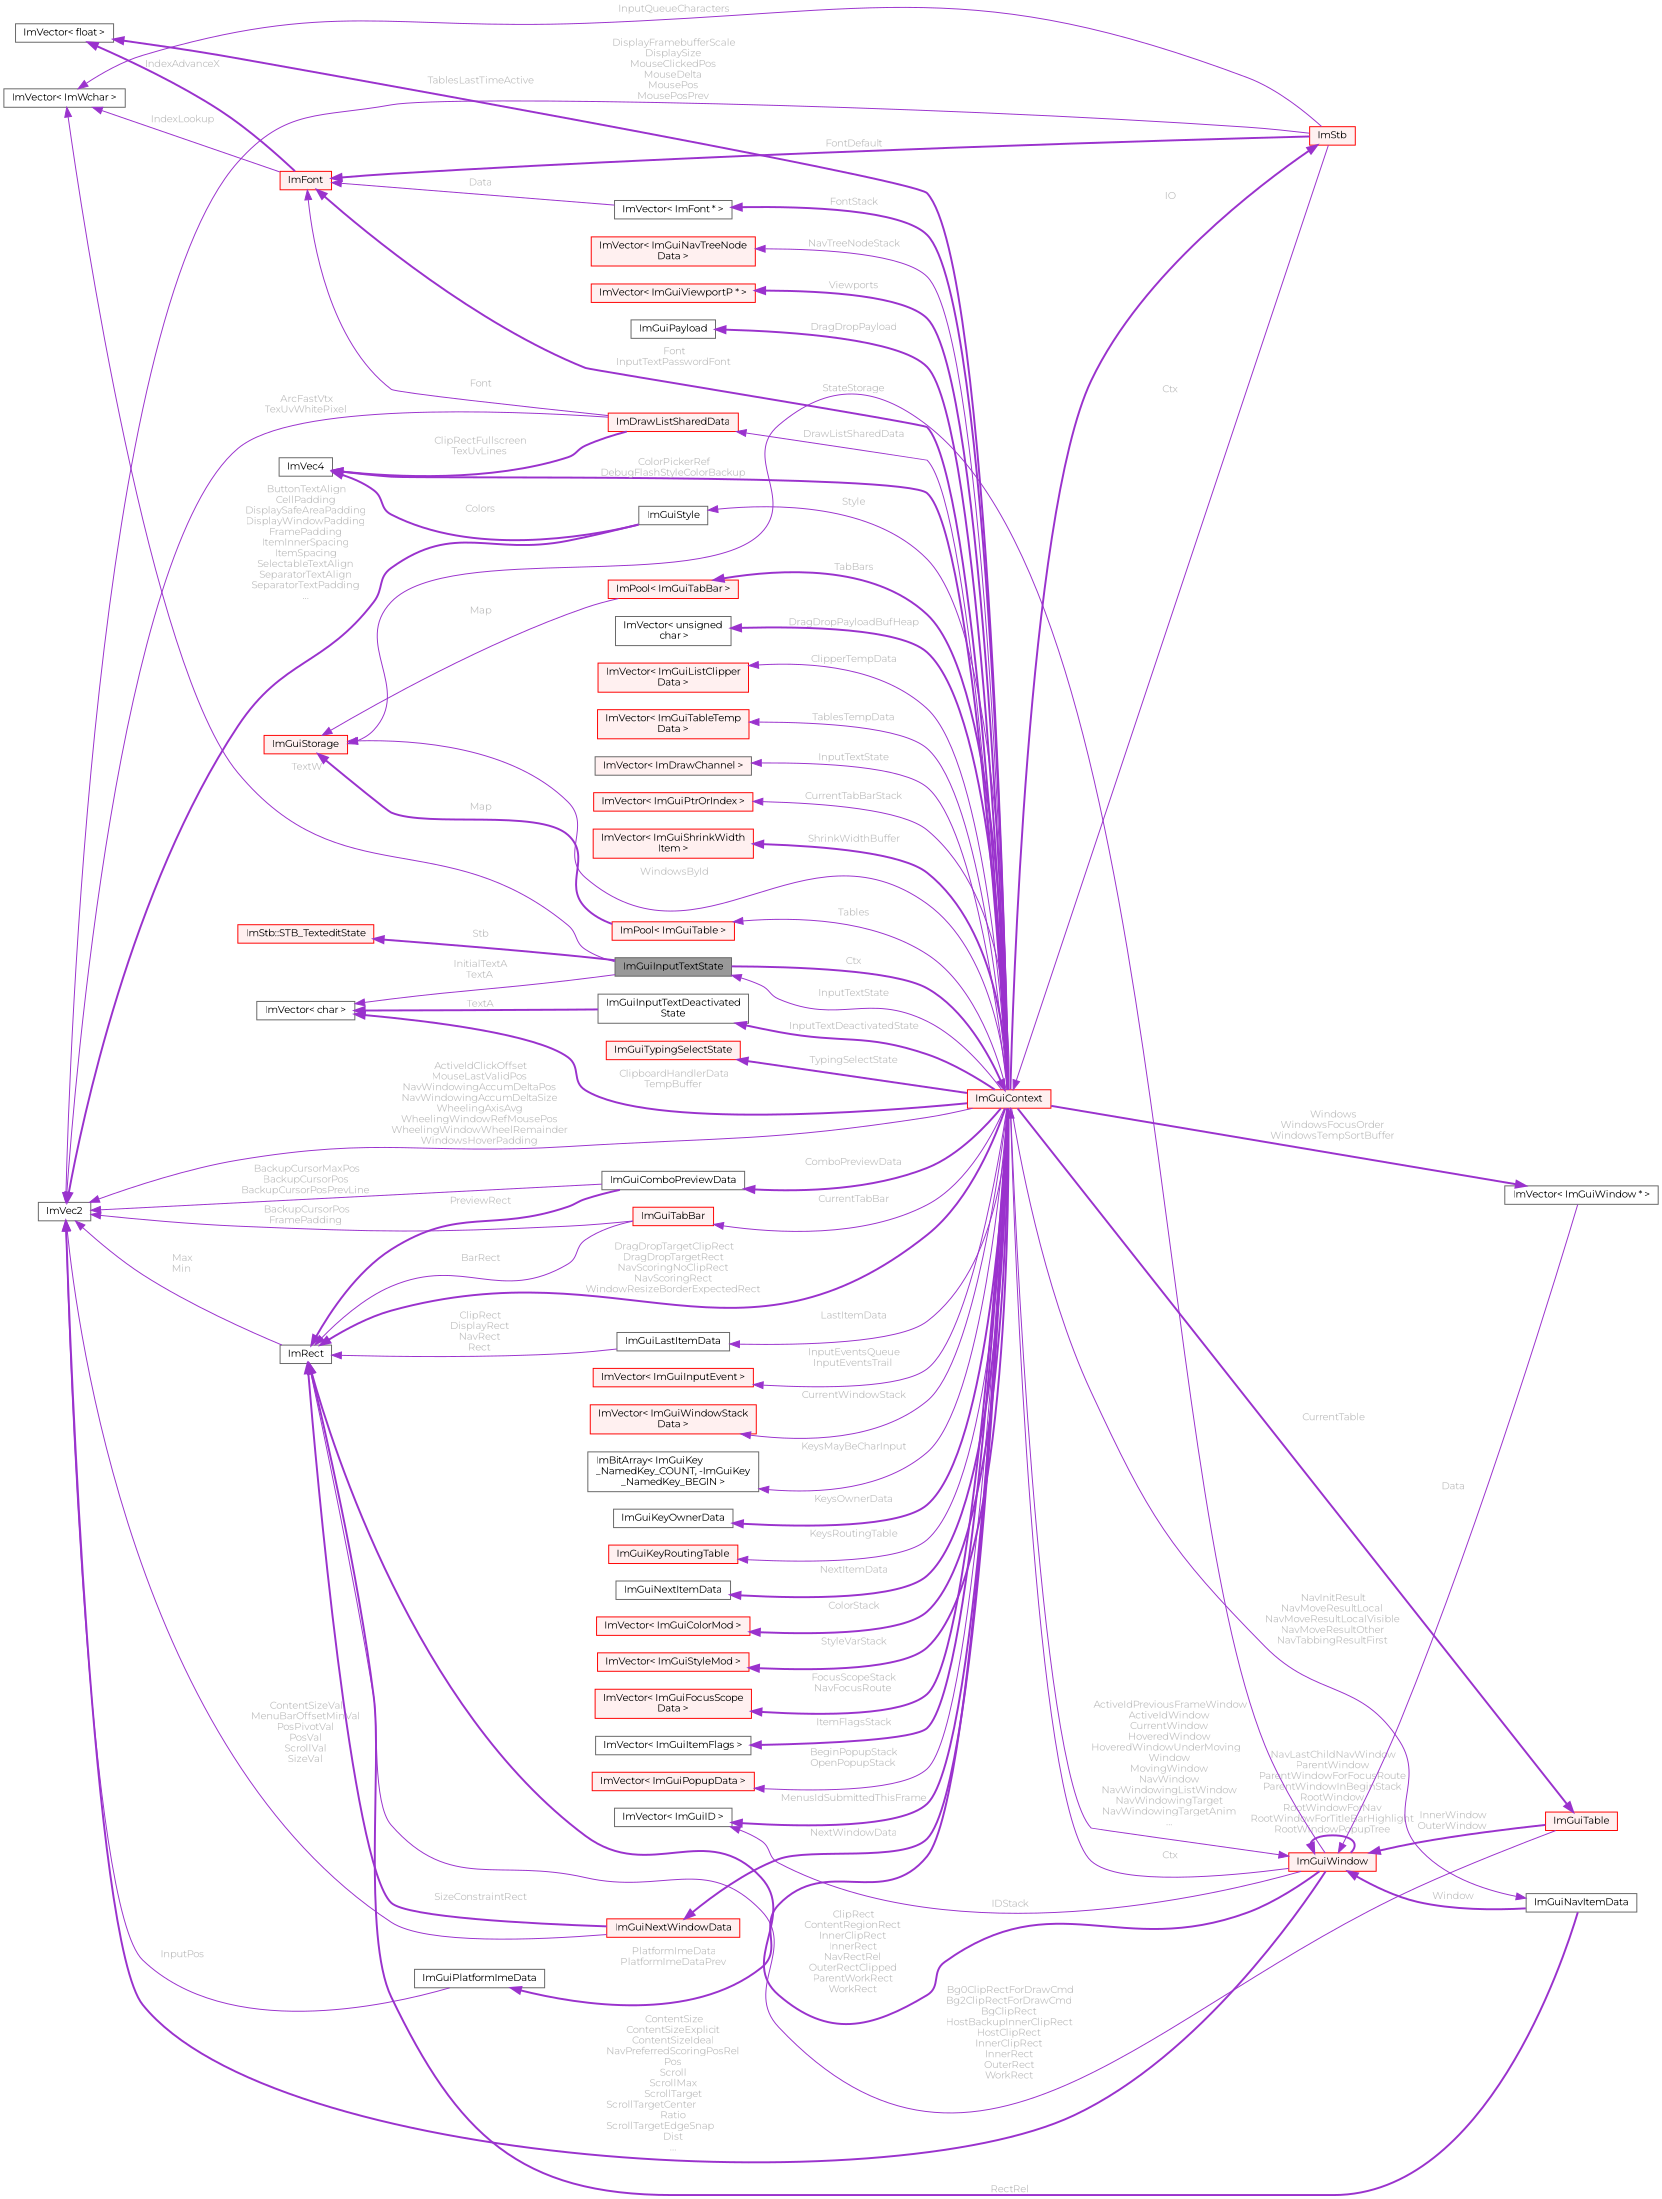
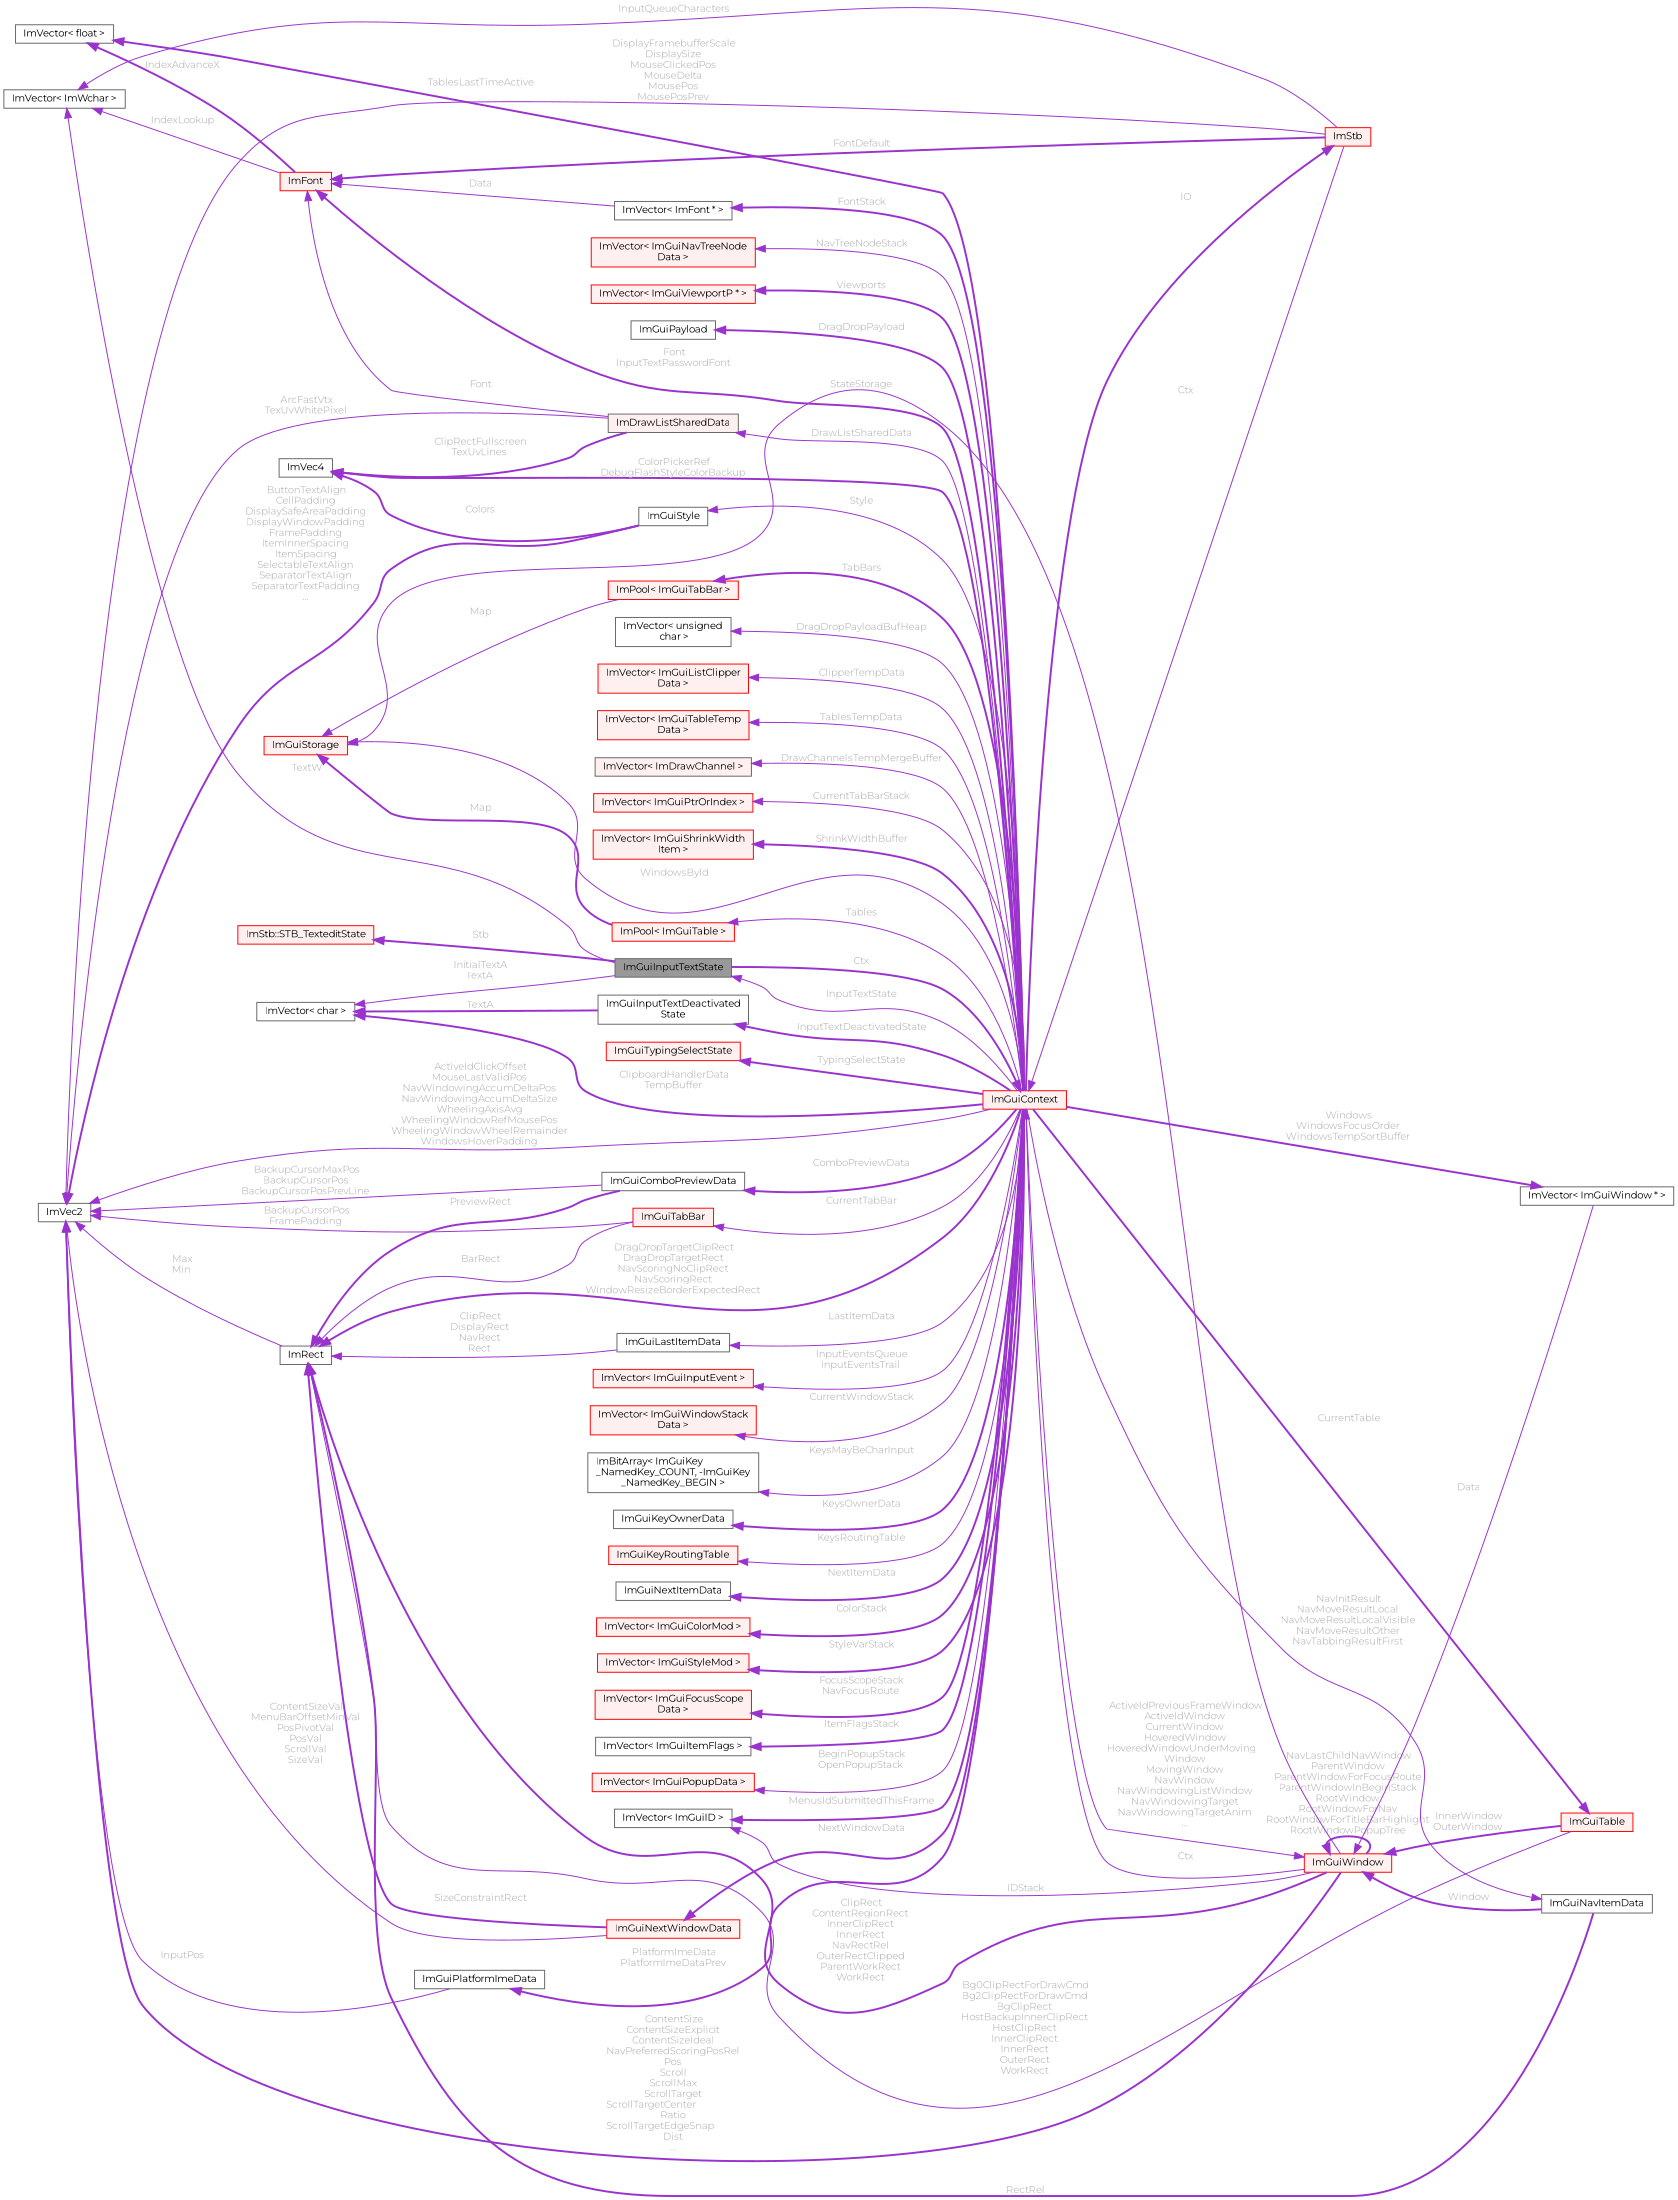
  digraph {
    fontname=Montserrat
    rankdir=LR
    node [color=red fillcolor="#FFF0F0" fontname=Montserrat fontsize=10 shape=box style=filled]
    edge [color=darkorchid3 dir=back fontcolor=grey fontname=Montserrat fontsize=10 labelfontname=Helvetica labelfontsize=10 style=solid]
    n1 [color=gray40 fillcolor=grey60 fontcolor=black height=0.2 label=ImGuiInputTextState width=0.4]
    n2 [height=0.2 label=ImGuiContext width=0.4]
    n3 [height=0.2 label=ImStb width=0.4]
    n4 [height=0.2 label=ImGuiWindow width=0.4]
    n5 [color=gray40 fillcolor=white height=0.2 label="ImVector\< ImGuiWindow * \>" width=0.4]
    n6 [color=gray40 fillcolor=white height=0.2 label=ImGuiNavItemData width=0.4]
    n7 [height=0.2 label=ImGuiTable width=0.4]
    n8 [color=gray40 fillcolor=white height=0.2 label=ImVec2 width=0.4]
    n9 [color=gray40 fillcolor=white height=0.2 label=ImGuiStyle width=0.4]
-   n10 [height=0.2 label=ImDrawListSharedData width=0.4]
+   n10 [color=gray40 height=0.2 label=ImDrawListSharedData width=0.4]
    n11 [color=gray40 fillcolor=white height=0.2 label=ImRect width=0.4]
    n12 [height=0.2 label=ImGuiNextWindowData width=0.4]
    n13 [height=0.2 label=ImGuiTabBar width=0.4]
    n14 [color=gray40 fillcolor=white height=0.2 label=ImGuiComboPreviewData width=0.4]
    n15 [color=gray40 fillcolor=white height=0.2 label=ImGuiPlatformImeData width=0.4]
    n16 [color=gray40 fillcolor=white height=0.2 label=ImGuiLastItemData width=0.4]
    n17 [height=0.2 label=ImFont width=0.4]
    n18 [color=gray40 fillcolor=white height=0.2 label="ImVector\< ImFont * \>" width=0.4]
    n19 [color=gray40 fillcolor=white height=0.2 label="ImVector\< float \>" width=0.4]
    n20 [color=gray40 fillcolor=white height=0.2 label="ImVector\< ImWchar \>" width=0.4]
    n21 [color=gray40 fillcolor=white height=0.2 label=ImVec4 width=0.4]
    n22 [height=0.2 label="ImVector\< ImGuiInputEvent \>" width=0.4]
    n23 [color=gray40 fillcolor=white height=0.2 label="ImVector\< ImGuiID \>" width=0.4]
    n24 [height=0.2 label=ImGuiStorage width=0.4]
    n25 [height=0.2 label="ImPool\< ImGuiTable \>" width=0.4]
    n26 [height=0.2 label="ImPool\< ImGuiTabBar \>" width=0.4]
    n27 [height=0.2 label="ImVector\< ImGuiWindowStack\lData \>" width=0.4]
    n28 [color=gray40 fillcolor=white height=0.2 label="ImBitArray\< ImGuiKey\l_NamedKey_COUNT, -ImGuiKey\l_NamedKey_BEGIN \>" width=0.4]
    n29 [color=gray40 fillcolor=white height=0.2 label=ImGuiKeyOwnerData width=0.4]
    n30 [height=0.2 label=ImGuiKeyRoutingTable width=0.4]
    n31 [color=gray40 fillcolor=white height=0.2 label=ImGuiNextItemData width=0.4]
    n32 [height=0.2 label="ImVector\< ImGuiColorMod \>" width=0.4]
    n33 [height=0.2 label="ImVector\< ImGuiStyleMod \>" width=0.4]
    n34 [height=0.2 label="ImVector\< ImGuiFocusScope\lData \>" width=0.4]
    n35 [color=gray40 fillcolor=white height=0.2 label="ImVector\< ImGuiItemFlags \>" width=0.4]
    n36 [height=0.2 label="ImVector\< ImGuiPopupData \>" width=0.4]
    n37 [height=0.2 label="ImVector\< ImGuiNavTreeNode\lData \>" width=0.4]
    n38 [height=0.2 label="ImVector\< ImGuiViewportP * \>" width=0.4]
    n39 [color=gray40 fillcolor=white height=0.2 label=ImGuiPayload width=0.4]
    n40 [color=gray40 fillcolor=white height=0.2 label="ImVector\< unsigned\l char \>" width=0.4]
    n41 [height=0.2 label="ImVector\< ImGuiListClipper\lData \>" width=0.4]
    n42 [height=0.2 label="ImVector\< ImGuiTableTemp\lData \>" width=0.4]
    n43 [color=gray40 height=0.2 label="ImVector\< ImDrawChannel \>" width=0.4]
    n44 [height=0.2 label="ImVector\< ImGuiPtrOrIndex \>" width=0.4]
    n45 [height=0.2 label="ImVector\< ImGuiShrinkWidth\lItem \>" width=0.4]
    n46 [color=gray40 fillcolor=white height=0.2 label="ImGuiInputTextDeactivated\lState" width=0.4]
    n47 [color=gray40 fillcolor=white height=0.2 label="ImVector\< char \>" width=0.4]
    n48 [height=0.2 label=ImGuiTypingSelectState width=0.4]
    n49 [height=0.2 label="ImStb::STB_TexteditState" width=0.4]
    n1 -> n2 [label=" InputTextState"]
    n2 -> n1 [label=" Ctx" style=bold]
    n2 -> n3 [label=" Ctx"]
    n2 -> n4 [label=" Ctx"]
    n3 -> n2 [label=" IO" style=bold]
    n4 -> n2 [label=" ActiveIdPreviousFrameWindow\nActiveIdWindow\nCurrentWindow\nHoveredWindow\nHoveredWindowUnderMoving\lWindow\nMovingWindow\nNavWindow\nNavWindowingListWindow\nNavWindowingTarget\nNavWindowingTargetAnim\n..."]
    n4 -> n4 [label=" NavLastChildNavWindow\nParentWindow\nParentWindowForFocusRoute\nParentWindowInBeginStack\nRootWindow\nRootWindowForNav\nRootWindowForTitleBarHighlight\nRootWindowPopupTree" style=bold]
    n4 -> n5 [label=" Data"]
    n4 -> n6 [label=" Window" style=bold]
    n4 -> n7 [label=" InnerWindow\nOuterWindow" style=bold]
    n5 -> n2 [label=" Windows\nWindowsFocusOrder\nWindowsTempSortBuffer" style=bold]
    n6 -> n2 [label=" NavInitResult\nNavMoveResultLocal\nNavMoveResultLocalVisible\nNavMoveResultOther\nNavTabbingResultFirst"]
    n7 -> n2 [label=" CurrentTable" style=bold]
    n8 -> n2 [label=" ActiveIdClickOffset\nMouseLastValidPos\nNavWindowingAccumDeltaPos\nNavWindowingAccumDeltaSize\nWheelingAxisAvg\nWheelingWindowRefMousePos\nWheelingWindowWheelRemainder\nWindowsHoverPadding"]
    n8 -> n3 [label=" DisplayFramebufferScale\nDisplaySize\nMouseClickedPos\nMouseDelta\nMousePos\nMousePosPrev"]
    n8 -> n4 [label=" ContentSize\nContentSizeExplicit\nContentSizeIdeal\nNavPreferredScoringPosRel\nPos\nScroll\nScrollMax\nScrollTarget\nScrollTargetCenter\lRatio\nScrollTargetEdgeSnap\lDist\n..." style=bold]
    n8 -> n9 [label=" ButtonTextAlign\nCellPadding\nDisplaySafeAreaPadding\nDisplayWindowPadding\nFramePadding\nItemInnerSpacing\nItemSpacing\nSelectableTextAlign\nSeparatorTextAlign\nSeparatorTextPadding\n..." style=bold]
    n8 -> n10 [label=" ArcFastVtx\nTexUvWhitePixel"]
    n8 -> n11 [label=" Max\nMin"]
    n8 -> n12 [label=" ContentSizeVal\nMenuBarOffsetMinVal\nPosPivotVal\nPosVal\nScrollVal\nSizeVal"]
    n8 -> n13 [label=" BackupCursorPos\nFramePadding"]
    n8 -> n14 [label=" BackupCursorMaxPos\nBackupCursorPos\nBackupCursorPosPrevLine"]
    n8 -> n15 [label=" InputPos"]
    n9 -> n2 [label=" Style"]
    n10 -> n2 [label=" DrawListSharedData"]
    n11 -> n2 [label=" DragDropTargetClipRect\nDragDropTargetRect\nNavScoringNoClipRect\nNavScoringRect\nWindowResizeBorderExpectedRect" style=bold]
    n11 -> n4 [label=" ClipRect\nContentRegionRect\nInnerClipRect\nInnerRect\nNavRectRel\nOuterRectClipped\nParentWorkRect\nWorkRect" style=bold]
    n11 -> n6 [label=" RectRel" style=bold]
    n11 -> n7 [label=" Bg0ClipRectForDrawCmd\nBg2ClipRectForDrawCmd\nBgClipRect\nHostBackupInnerClipRect\nHostClipRect\nInnerClipRect\nInnerRect\nOuterRect\nWorkRect"]
    n11 -> n12 [label=" SizeConstraintRect" style=bold]
    n11 -> n13 [label=" BarRect"]
    n11 -> n14 [label=" PreviewRect" style=bold]
    n11 -> n16 [label=" ClipRect\nDisplayRect\nNavRect\nRect"]
    n12 -> n2 [label=" NextWindowData" style=bold]
    n13 -> n2 [label=" CurrentTabBar"]
    n14 -> n2 [label=" ComboPreviewData" style=bold]
    n15 -> n2 [label=" PlatformImeData\nPlatformImeDataPrev" style=bold]
    n16 -> n2 [label=" LastItemData"]
    n17 -> n2 [label=" Font\nInputTextPasswordFont" style=bold]
    n17 -> n3 [label=" FontDefault" style=bold]
    n17 -> n10 [label=" Font"]
    n17 -> n18 [label=" Data"]
    n18 -> n2 [label=" FontStack" style=bold]
    n19 -> n2 [label=" TablesLastTimeActive" style=bold]
    n19 -> n17 [label=" IndexAdvanceX" style=bold]
    n20 -> n1 [label=" TextW"]
    n20 -> n3 [label=" InputQueueCharacters"]
    n20 -> n17 [label=" IndexLookup"]
    n21 -> n2 [label=" ColorPickerRef\nDebugFlashStyleColorBackup" style=bold]
    n21 -> n9 [label=" Colors" style=bold]
    n21 -> n10 [label=" ClipRectFullscreen\nTexUvLines" style=bold]
    n22 -> n2 [label=" InputEventsQueue\nInputEventsTrail"]
    n23 -> n2 [label=" MenusIdSubmittedThisFrame" style=bold]
    n23 -> n4 [label=" IDStack"]
    n24 -> n2 [label=" WindowsById"]
    n24 -> n4 [label=" StateStorage"]
    n24 -> n25 [label=" Map" style=bold]
    n24 -> n26 [label=" Map"]
    n25 -> n2 [label=" Tables"]
    n26 -> n2 [label=" TabBars" style=bold]
    n27 -> n2 [label=" CurrentWindowStack"]
    n28 -> n2 [label=" KeysMayBeCharInput"]
    n29 -> n2 [label=" KeysOwnerData" style=bold]
    n30 -> n2 [label=" KeysRoutingTable"]
    n31 -> n2 [label=" NextItemData" style=bold]
    n32 -> n2 [label=" ColorStack" style=bold]
    n33 -> n2 [label=" StyleVarStack" style=bold]
    n34 -> n2 [label=" FocusScopeStack\nNavFocusRoute" style=bold]
    n35 -> n2 [label=" ItemFlagsStack" style=bold]
    n36 -> n2 [label=" BeginPopupStack\nOpenPopupStack"]
    n37 -> n2 [label=" NavTreeNodeStack"]
    n38 -> n2 [label=" Viewports" style=bold]
    n39 -> n2 [label=" DragDropPayload" style=bold]
-   n40 -> n2 [label=" DragDropPayloadBufHeap" style=bold]
+   n40 -> n2 [label=" DragDropPayloadBufHeap"]
    n41 -> n2 [label=" ClipperTempData"]
    n42 -> n2 [label=" TablesTempData"]
-   n43 -> n2 [label=" InputTextState"]
+   n43 -> n2 [label=" DrawChannelsTempMergeBuffer"]
    n44 -> n2 [label=" CurrentTabBarStack"]
    n45 -> n2 [label=" ShrinkWidthBuffer" style=bold]
    n46 -> n2 [label=" InputTextDeactivatedState" style=bold]
    n47 -> n1 [label=" InitialTextA\nTextA"]
    n47 -> n2 [label=" ClipboardHandlerData\nTempBuffer" style=bold]
    n47 -> n46 [label=" TextA" style=bold]
    n48 -> n2 [label=" TypingSelectState" style=bold]
    n49 -> n1 [label=" Stb" style=bold]
  }
